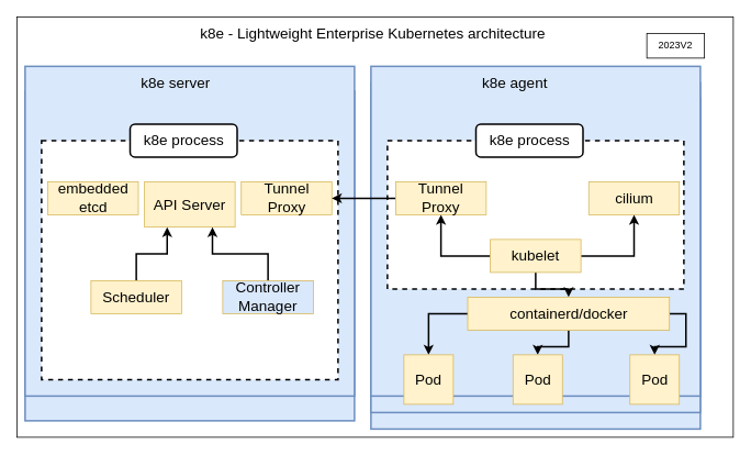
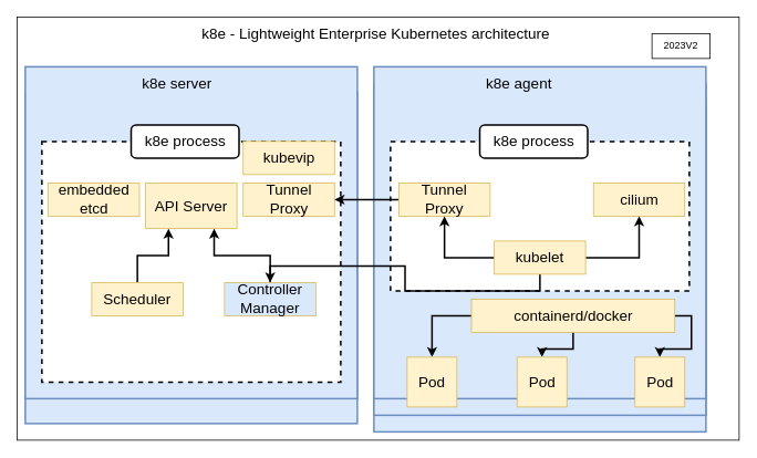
  <mxCell id="0" />
  <mxCell id="1" parent="0" />
  <mxCell id="2" value="" style="whiteSpace=wrap;html=1;strokeWidth=1;fillColor=#ffffff;" parent="1" vertex="1"><mxGeometry x="20" y="20" width="870" height="510" as="geometry" /></mxCell>
  <mxCell id="3" value="" style="whiteSpace=wrap;html=1;aspect=fixed;fillColor=#dae8fc;strokeColor=#6c8ebf;strokeWidth=2;" parent="1" vertex="1"><mxGeometry x="450" y="120" width="400" height="400" as="geometry" /></mxCell>
  <mxCell id="4" value="" style="whiteSpace=wrap;html=1;aspect=fixed;fillColor=#dae8fc;strokeColor=#6c8ebf;strokeWidth=2;" parent="1" vertex="1"><mxGeometry x="450" y="100" width="400" height="400" as="geometry" /></mxCell>
  <mxCell id="5" value="" style="whiteSpace=wrap;html=1;aspect=fixed;fillColor=#dae8fc;strokeColor=#6c8ebf;strokeWidth=2;" parent="1" vertex="1"><mxGeometry x="30" y="110" width="400" height="400" as="geometry" /></mxCell>
  <mxCell id="6" value="" style="whiteSpace=wrap;html=1;aspect=fixed;fillColor=#dae8fc;strokeColor=#6c8ebf;strokeWidth=2;" parent="1" vertex="1"><mxGeometry x="30" y="80" width="400" height="400" as="geometry" /></mxCell>
  <mxCell id="7" value="" style="whiteSpace=wrap;html=1;dashed=1;strokeWidth=2;fillColor=#ffffff;" parent="1" vertex="1"><mxGeometry x="50" y="170" width="360" height="290" as="geometry" /></mxCell>
  <mxCell id="8" value="" style="whiteSpace=wrap;html=1;aspect=fixed;fillColor=#dae8fc;strokeColor=#6c8ebf;strokeWidth=2;" parent="1" vertex="1"><mxGeometry x="450" y="80" width="400" height="400" as="geometry" /></mxCell>
  <mxCell id="9" value="&lt;font style=&quot;font-size: 18px&quot;&gt;embedded etcd&lt;/font&gt;" style="rounded=0;whiteSpace=wrap;html=1;fillColor=#fff2cc;strokeColor=#d6b656;" parent="1" vertex="1"><mxGeometry x="57.5" y="220" width="110" height="40" as="geometry" /></mxCell>
  <mxCell id="10" value="&lt;font style=&quot;font-size: 18px&quot;&gt;API Server&lt;/font&gt;" style="rounded=0;whiteSpace=wrap;html=1;fillColor=#fff2cc;strokeColor=#d6b656;" parent="1" vertex="1"><mxGeometry x="175" y="220" width="110" height="55" as="geometry" /></mxCell>
  <mxCell id="11" style="edgeStyle=orthogonalEdgeStyle;rounded=0;orthogonalLoop=1;jettySize=auto;html=1;exitX=0.5;exitY=0;exitDx=0;exitDy=0;strokeWidth=2;fontSize=18;entryX=0.25;entryY=1;entryDx=0;entryDy=0;" parent="1" source="12" target="10" edge="1"><mxGeometry relative="1" as="geometry" /></mxCell>
  <mxCell id="12" value="&lt;font style=&quot;font-size: 18px&quot;&gt;Scheduler&lt;/font&gt;" style="rounded=0;whiteSpace=wrap;html=1;fillColor=#fff2cc;strokeColor=#d6b656;" parent="1" vertex="1"><mxGeometry x="110" y="340" width="110" height="40" as="geometry" /></mxCell>
  <mxCell id="13" style="edgeStyle=orthogonalEdgeStyle;rounded=0;orthogonalLoop=1;jettySize=auto;html=1;exitX=0.5;exitY=0;exitDx=0;exitDy=0;strokeWidth=2;fontSize=18;entryX=0.75;entryY=1;entryDx=0;entryDy=0;" parent="1" source="14" target="10" edge="1"><mxGeometry relative="1" as="geometry"><mxPoint x="230" y="250" as="targetPoint" /></mxGeometry></mxCell>
  <mxCell id="14" value="&lt;font style=&quot;font-size: 18px&quot;&gt;Controller&lt;br&gt;Manager&lt;br&gt;&lt;/font&gt;" style="rounded=0;whiteSpace=wrap;html=1;fillColor=#dae8fc;strokeColor=#d6b656;" parent="1" vertex="1"><mxGeometry x="270" y="340" width="110" height="40" as="geometry" /></mxCell>
  <mxCell id="15" value="&lt;font style=&quot;font-size: 18px&quot;&gt;Tunnel&lt;br&gt;Proxy&lt;br&gt;&lt;/font&gt;" style="rounded=0;whiteSpace=wrap;html=1;fillColor=#fff2cc;strokeColor=#d6b656;" parent="1" vertex="1"><mxGeometry x="292.5" y="220" width="110" height="40" as="geometry" /></mxCell>
  <mxCell id="16" value="&lt;font style=&quot;font-size: 18px&quot;&gt;k8e process&lt;/font&gt;" style="rounded=1;whiteSpace=wrap;html=1;strokeWidth=2;" parent="1" vertex="1"><mxGeometry x="157.5" y="150" width="130" height="40" as="geometry" /></mxCell>
  <mxCell id="17" value="&lt;font style=&quot;font-size: 18px&quot;&gt;k8e server&lt;/font&gt;" style="text;html=1;strokeColor=none;fillColor=none;align=center;verticalAlign=middle;whiteSpace=wrap;rounded=0;dashed=1;" parent="1" vertex="1"><mxGeometry x="167.5" y="90" width="90" height="20" as="geometry" /></mxCell>
  <mxCell id="18" value="&lt;font style=&quot;font-size: 18px&quot;&gt;k8e agent&lt;br&gt;&lt;/font&gt;" style="text;html=1;strokeColor=none;fillColor=none;align=center;verticalAlign=middle;whiteSpace=wrap;rounded=0;dashed=1;" parent="1" vertex="1"><mxGeometry x="580" y="90" width="90" height="20" as="geometry" /></mxCell>
  <mxCell id="19" value="" style="whiteSpace=wrap;html=1;dashed=1;strokeWidth=2;fillColor=#ffffff;" parent="1" vertex="1"><mxGeometry x="470" y="170" width="360" height="180" as="geometry" /></mxCell>
  <mxCell id="20" value="&lt;font style=&quot;font-size: 18px&quot;&gt;k8e process&lt;/font&gt;" style="rounded=1;whiteSpace=wrap;html=1;strokeWidth=2;" parent="1" vertex="1"><mxGeometry x="577.5" y="150" width="130" height="40" as="geometry" /></mxCell>
  <mxCell id="21" style="edgeStyle=orthogonalEdgeStyle;rounded=0;orthogonalLoop=1;jettySize=auto;html=1;exitX=0;exitY=0.5;exitDx=0;exitDy=0;strokeWidth=2;fontSize=18;" parent="1" source="22" target="15" edge="1"><mxGeometry relative="1" as="geometry" /></mxCell>
  <mxCell id="22" value="&lt;font style=&quot;font-size: 18px&quot;&gt;Tunnel&lt;br&gt;Proxy&lt;br&gt;&lt;/font&gt;" style="rounded=0;whiteSpace=wrap;html=1;fillColor=#fff2cc;strokeColor=#d6b656;" parent="1" vertex="1"><mxGeometry x="480" y="220" width="110" height="40" as="geometry" /></mxCell>
  <mxCell id="23" value="&lt;font style=&quot;font-size: 18px&quot;&gt;cilium&lt;br&gt;&lt;/font&gt;" style="rounded=0;whiteSpace=wrap;html=1;fillColor=#fff2cc;strokeColor=#d6b656;" parent="1" vertex="1"><mxGeometry x="714.5" y="220" width="110" height="40" as="geometry" /></mxCell>
- <mxCell id="24" style="edgeStyle=orthogonalEdgeStyle;rounded=0;orthogonalLoop=1;jettySize=auto;html=1;exitX=0.5;exitY=1;exitDx=0;exitDy=0;strokeWidth=2;fontSize=18;" parent="1" source="27" target="31" edge="1"><mxGeometry relative="1" as="geometry" /></mxCell>
+ <mxCell id="24" style="edgeStyle=orthogonalEdgeStyle;rounded=0;orthogonalLoop=1;jettySize=auto;html=1;exitX=0.5;exitY=1;exitDx=0;exitDy=0;strokeWidth=2;fontSize=18;" parent="1" source="27" target="14" edge="1"><mxGeometry relative="1" as="geometry" /></mxCell>
  <mxCell id="25" style="edgeStyle=orthogonalEdgeStyle;rounded=0;orthogonalLoop=1;jettySize=auto;html=1;exitX=0;exitY=0.5;exitDx=0;exitDy=0;strokeWidth=2;fontSize=18;" parent="1" source="27" target="22" edge="1"><mxGeometry relative="1" as="geometry" /></mxCell>
  <mxCell id="26" style="edgeStyle=orthogonalEdgeStyle;rounded=0;orthogonalLoop=1;jettySize=auto;html=1;exitX=1;exitY=0.5;exitDx=0;exitDy=0;entryX=0.5;entryY=1;entryDx=0;entryDy=0;strokeWidth=2;fontSize=18;" parent="1" source="27" target="23" edge="1"><mxGeometry relative="1" as="geometry" /></mxCell>
  <mxCell id="27" value="&lt;font style=&quot;font-size: 18px&quot;&gt;kubelet&lt;/font&gt;" style="rounded=0;whiteSpace=wrap;html=1;fillColor=#fff2cc;strokeColor=#d6b656;" parent="1" vertex="1"><mxGeometry x="595" y="290" width="110" height="40" as="geometry" /></mxCell>
  <mxCell id="28" style="edgeStyle=orthogonalEdgeStyle;rounded=0;orthogonalLoop=1;jettySize=auto;html=1;exitX=0;exitY=0.5;exitDx=0;exitDy=0;entryX=0.5;entryY=0;entryDx=0;entryDy=0;fontSize=18;strokeWidth=2;" parent="1" source="31" target="32" edge="1"><mxGeometry relative="1" as="geometry" /></mxCell>
  <mxCell id="29" style="edgeStyle=orthogonalEdgeStyle;rounded=0;orthogonalLoop=1;jettySize=auto;html=1;exitX=0.5;exitY=1;exitDx=0;exitDy=0;entryX=0.5;entryY=0;entryDx=0;entryDy=0;fontSize=18;strokeWidth=2;" parent="1" source="31" target="33" edge="1"><mxGeometry relative="1" as="geometry" /></mxCell>
  <mxCell id="30" style="edgeStyle=orthogonalEdgeStyle;rounded=0;orthogonalLoop=1;jettySize=auto;html=1;exitX=1;exitY=0.5;exitDx=0;exitDy=0;entryX=0.5;entryY=0;entryDx=0;entryDy=0;fontSize=18;strokeWidth=2;" parent="1" source="31" target="34" edge="1"><mxGeometry relative="1" as="geometry" /></mxCell>
  <mxCell id="31" value="&lt;font style=&quot;font-size: 18px&quot;&gt;containerd/docker&lt;/font&gt;" style="rounded=0;whiteSpace=wrap;html=1;fillColor=#fff2cc;strokeColor=#d6b656;" parent="1" vertex="1"><mxGeometry x="567.5" y="360" width="245" height="40" as="geometry" /></mxCell>
  <mxCell id="32" value="&lt;font style=&quot;font-size: 18px&quot;&gt;Pod&lt;/font&gt;" style="whiteSpace=wrap;html=1;aspect=fixed;strokeWidth=1;fillColor=#fff2cc;strokeColor=#d6b656;" parent="1" vertex="1"><mxGeometry x="490" y="430" width="60" height="60" as="geometry" /></mxCell>
  <mxCell id="33" value="&lt;font style=&quot;font-size: 18px&quot;&gt;Pod&lt;/font&gt;" style="whiteSpace=wrap;html=1;aspect=fixed;strokeWidth=1;fillColor=#fff2cc;strokeColor=#d6b656;" parent="1" vertex="1"><mxGeometry x="622.5" y="430" width="60" height="60" as="geometry" /></mxCell>
  <mxCell id="34" value="&lt;font style=&quot;font-size: 18px&quot;&gt;Pod&lt;/font&gt;" style="whiteSpace=wrap;html=1;aspect=fixed;strokeWidth=1;fillColor=#fff2cc;strokeColor=#d6b656;" parent="1" vertex="1"><mxGeometry x="764.5" y="430" width="60" height="60" as="geometry" /></mxCell>
  <mxCell id="35" value="k8e -&amp;nbsp;Lightweight Enterprise Kubernetes&amp;nbsp;architecture&amp;nbsp;" style="text;html=1;strokeColor=none;fillColor=none;align=center;verticalAlign=middle;whiteSpace=wrap;rounded=0;fontSize=18;" parent="1" vertex="1"><mxGeometry x="171.25" y="30" width="567.5" height="20" as="geometry" /></mxCell>
+ <mxCell id="36" value="&lt;font style=&quot;font-size: 18px&quot;&gt;kubevip&lt;br&gt;&lt;/font&gt;" style="rounded=0;whiteSpace=wrap;html=1;fillColor=#fff2cc;strokeColor=#d6b656;" vertex="1" parent="1"><mxGeometry x="292.5" y="170" width="110" height="40" as="geometry" /></mxCell>
  <mxCell id="37" value="2023V2" style="rounded=0;whiteSpace=wrap;html=1;" vertex="1" parent="1"><mxGeometry x="785" y="40" width="70" height="30" as="geometry" /></mxCell>
